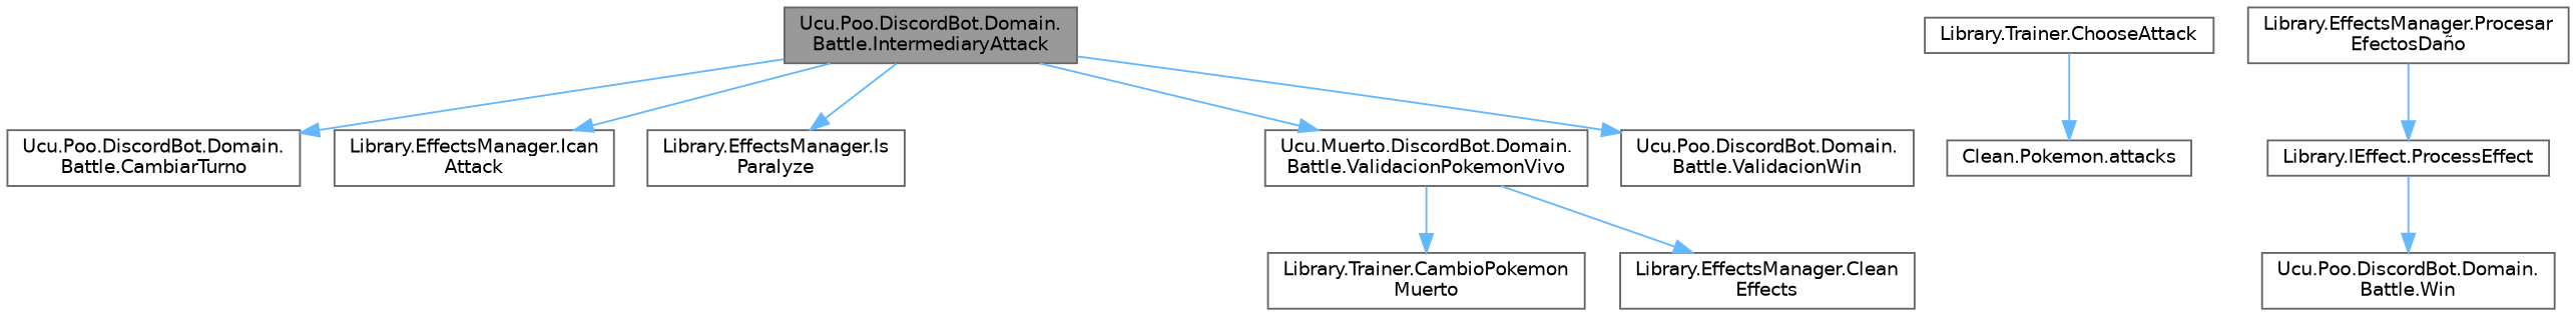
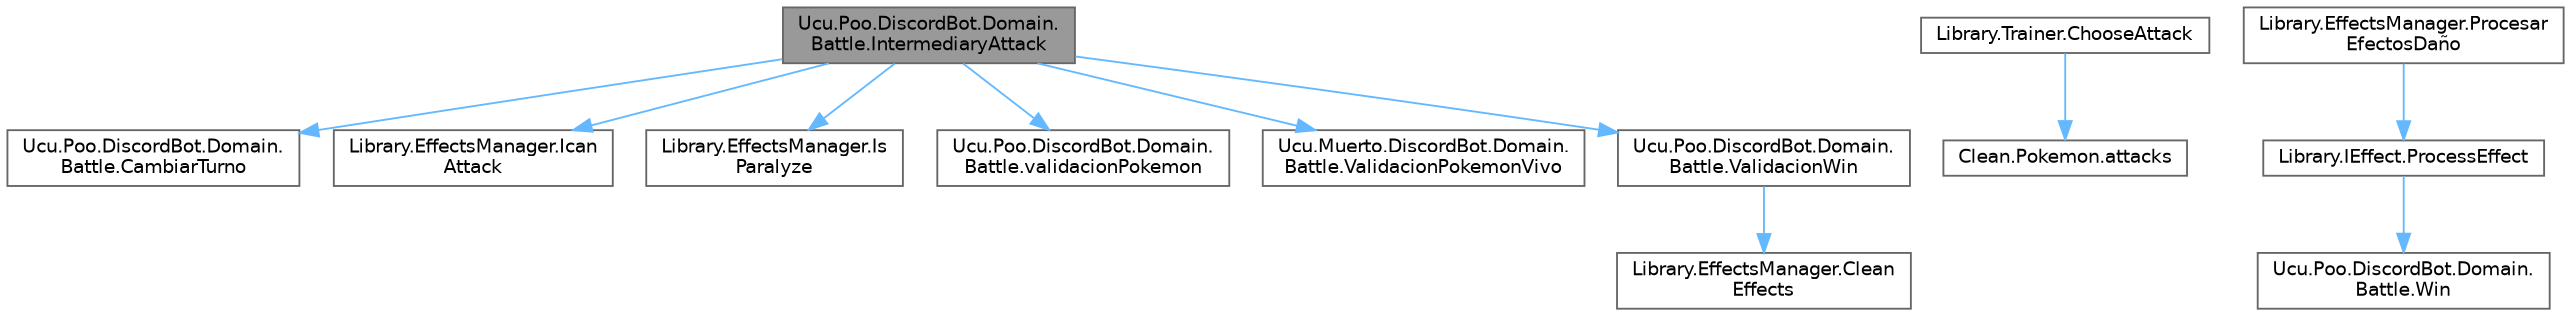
  digraph {
    rankdir=TB
    node [color=grey40 fillcolor=white fontname=Helvetica fontsize=10 shape=box style=filled]
    edge [color=steelblue1 fontname=Helvetica fontsize=10 labelfontname=Helvetica labelfontsize=10 style=solid]
    n1 [color=gray40 fillcolor=grey60 fontcolor=black height=0.2 label="Ucu.Poo.DiscordBot.Domain.\lBattle.IntermediaryAttack" width=0.4]
    n2 [height=0.2 label="Ucu.Poo.DiscordBot.Domain.\lBattle.CambiarTurno" width=0.4]
    n3 [height=0.2 label="Library.EffectsManager.Ican\lAttack" width=0.4]
    n4 [height=0.2 label="Library.EffectsManager.Is\lParalyze" width=0.4]
+   n5 [height=0.2 label="Ucu.Poo.DiscordBot.Domain.\lBattle.validacionPokemon" width=0.4]
    n6 [height=0.2 label="Ucu.Muerto.DiscordBot.Domain.\lBattle.ValidacionPokemonVivo" width=0.4]
    n7 [height=0.2 label="Ucu.Poo.DiscordBot.Domain.\lBattle.ValidacionWin" width=0.4]
    n8 [height=0.2 label="Library.Trainer.ChooseAttack" width=0.4]
    n9 [height=0.2 label="Clean.Pokemon.attacks" width=0.4]
    n10 [height=0.2 label="Library.EffectsManager.Procesar\lEfectosDaño" width=0.4]
    n11 [height=0.2 label="Library.IEffect.ProcessEffect" width=0.4]
-   n12 [height=0.2 label="Library.Trainer.CambioPokemon\lMuerto" width=0.4]
    n13 [height=0.2 label="Library.EffectsManager.Clean\lEffects" width=0.4]
    n14 [height=0.2 label="Ucu.Poo.DiscordBot.Domain.\lBattle.Win" width=0.4]
    n1 -> n2
    n1 -> n3
    n1 -> n4
+   n1 -> n5
    n1 -> n6
    n1 -> n7
-   n6 -> n12
-   n6 -> n13
+   n7 -> n13
    n8 -> n9
    n10 -> n11
    n11 -> n14
  }
